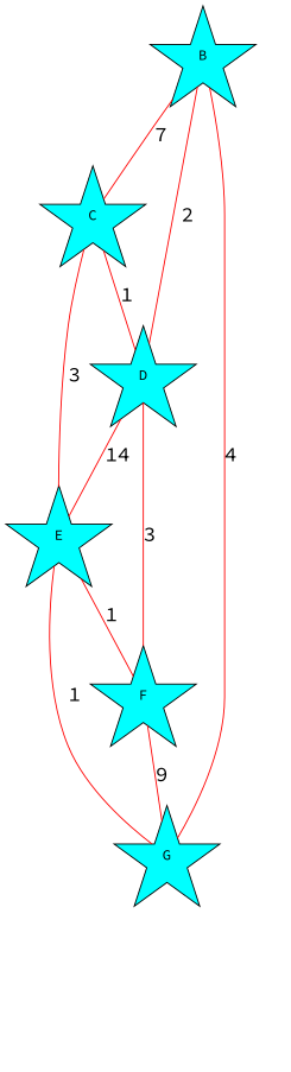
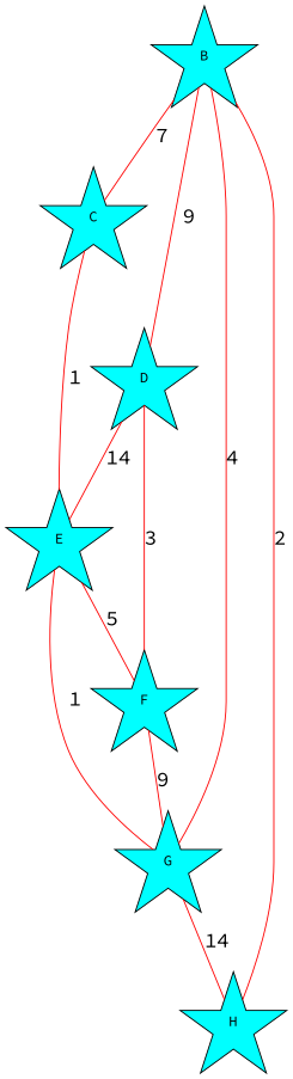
  graph {
    fontname="Source Code Pro"
    node [fillcolor=aqua fontname="Source Code Pro" shape=star style=filled]
    edge [color=red fontname="Source Code Pro" fontsize="20pt"]
    C
    D
    E
    B
    G
+   H
    F
-   C -- D [label=1]
-   C -- E [label=3]
+   C -- E [label=1]
    D -- E [label=14]
    D -- F [label=3]
    E -- G [label=1]
-   E -- F [label=1]
+   E -- F [label=5]
    B -- C [label=7]
-   B -- D [label=2]
+   B -- D [label=9]
    B -- G [label=4]
+   B -- H [label=2]
+   G -- H [label=14]
    F -- G [label=9]
  }
